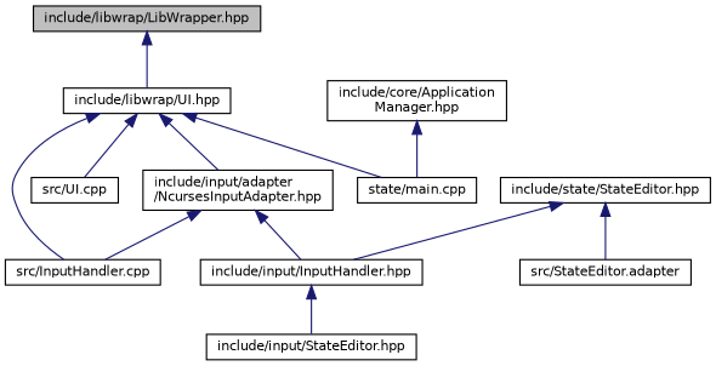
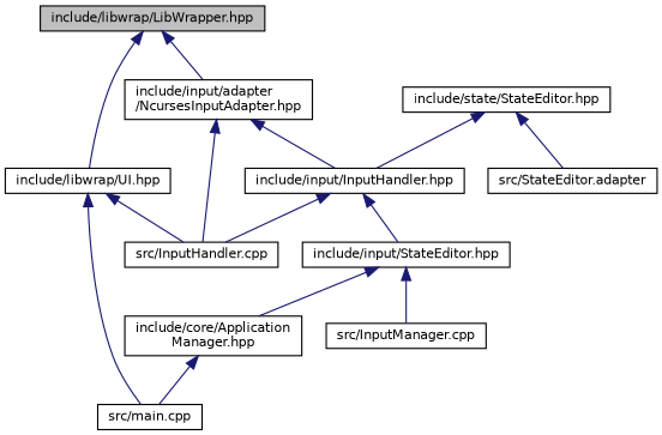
  digraph {
    node [color=black fillcolor=white fontname=Helvetica fontsize=10 shape=record style=filled]
    edge [color=midnightblue dir=back fontname=Helvetica fontsize=10 labelfontname=Helvetica labelfontsize=10 style=solid]
    n1 [fillcolor=grey75 fontcolor=black height=0.2 label="include/libwrap/LibWrapper.hpp" width=0.4]
    n2 [height=0.2 label="include/libwrap/UI.hpp" width=0.4]
    n3 [height=0.2 label="src/InputHandler.cpp" width=0.4]
-   n4 [height=0.2 label="src/UI.cpp" width=0.4]
    n5 [height=0.2 label="include/input/adapter\l/NcursesInputAdapter.hpp" width=0.4]
-   n6 [height=0.2 label="state/main.cpp" width=0.4]
+   n6 [height=0.2 label="src/main.cpp" width=0.4]
    n7 [height=0.2 label="include/core/Application\lManager.hpp" width=0.4]
    n8 [height=0.2 label="include/input/InputHandler.hpp" width=0.4]
    n9 [height=0.2 label="include/input/StateEditor.hpp" width=0.4]
+   n10 [height=0.2 label="src/InputManager.cpp" width=0.4]
    n11 [height=0.2 label="include/state/StateEditor.hpp" width=0.4]
    n12 [height=0.2 label="src/StateEditor.adapter" width=0.4]
    n1 -> n2
    n2 -> n3
-   n2 -> n4
-   n2 -> n5
+   n1 -> n5
    n2 -> n6
    n5 -> n3
    n5 -> n8
    n7 -> n6
+   n8 -> n3
    n8 -> n9
+   n9 -> n7
+   n9 -> n10
    n11 -> n8
    n11 -> n12
  }
